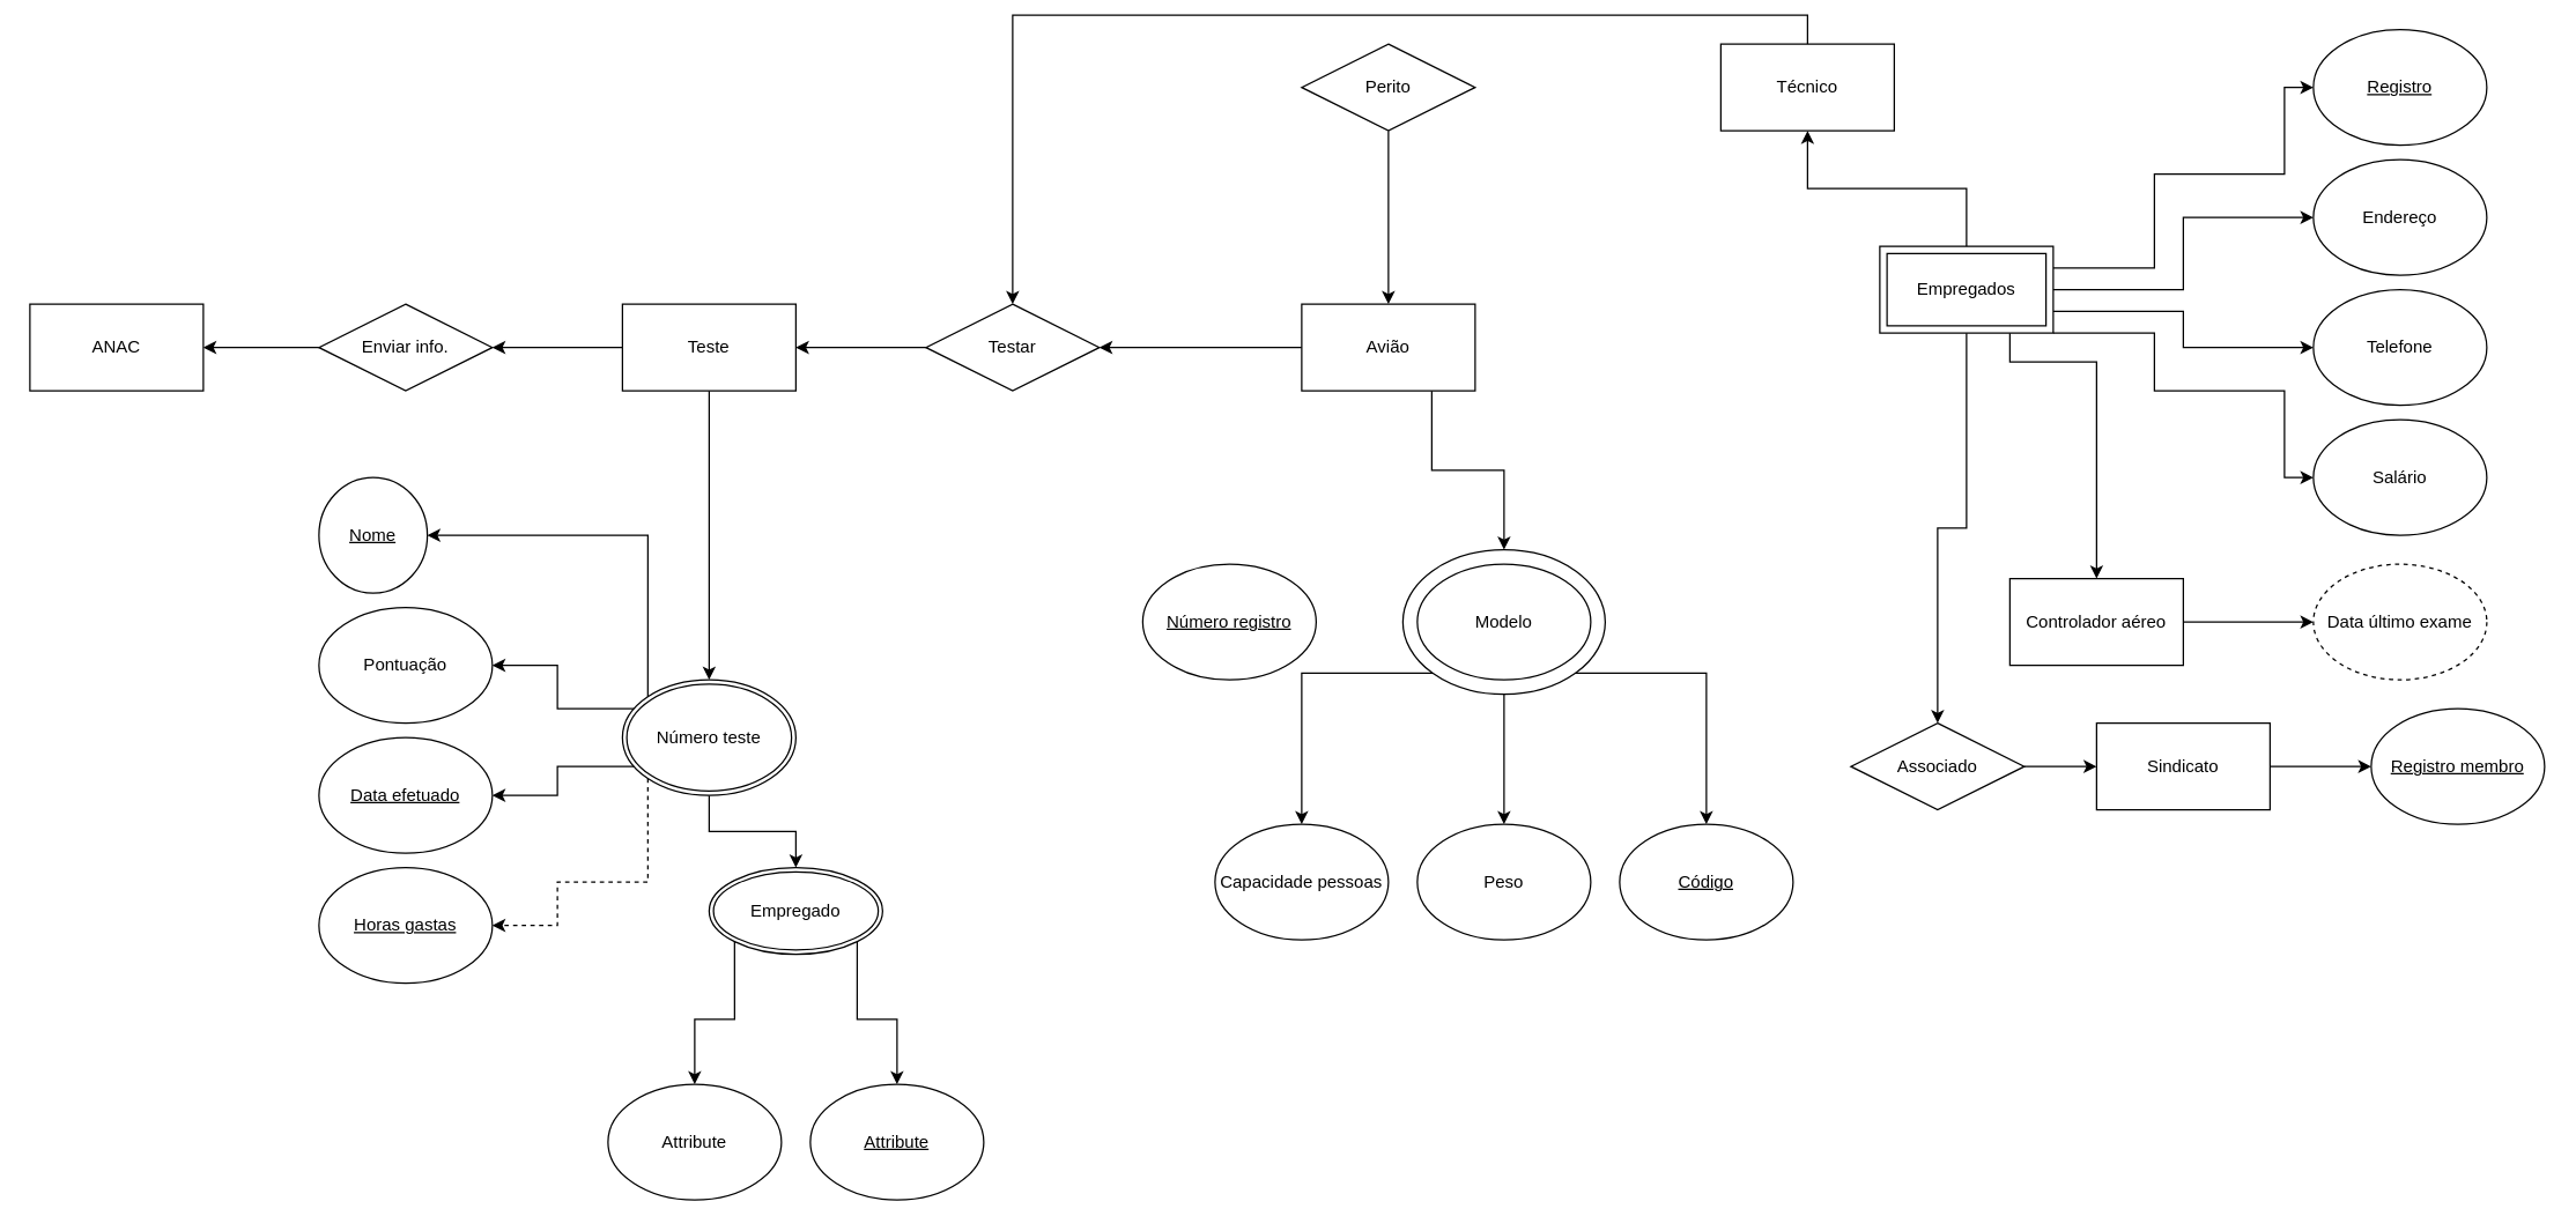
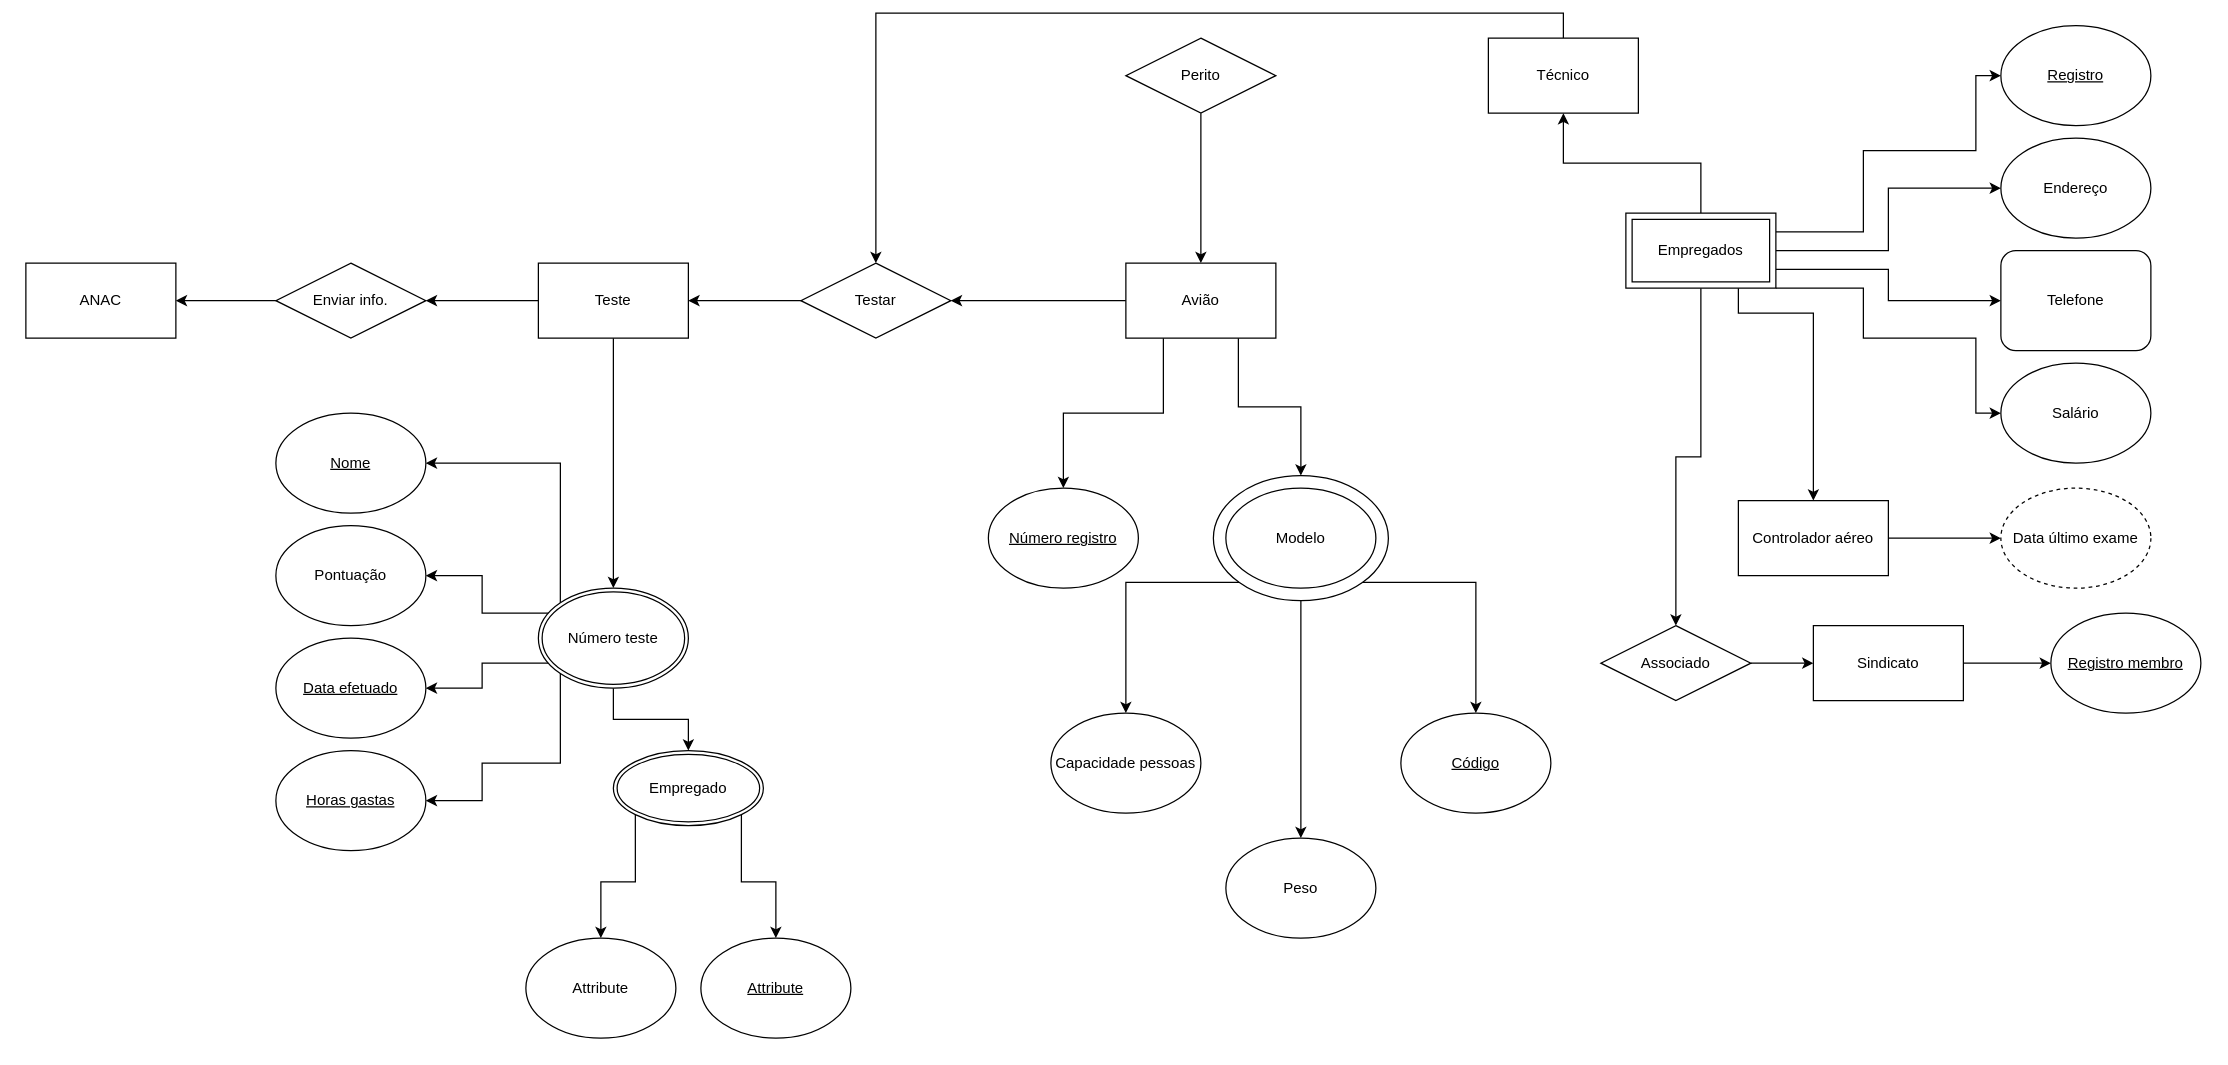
  <mxCell id="0" />
  <mxCell id="1" parent="0" />
+ <mxCell id="2" style="edgeStyle=orthogonalEdgeStyle;rounded=0;orthogonalLoop=1;jettySize=auto;html=1;exitX=0.25;exitY=1;exitDx=0;exitDy=0;entryX=0.5;entryY=0;entryDx=0;entryDy=0;" edge="1" parent="1" source="5" target="6"><mxGeometry relative="1" as="geometry" /></mxCell>
  <mxCell id="3" style="edgeStyle=orthogonalEdgeStyle;rounded=0;orthogonalLoop=1;jettySize=auto;html=1;exitX=0.75;exitY=1;exitDx=0;exitDy=0;entryX=0.5;entryY=0;entryDx=0;entryDy=0;" edge="1" parent="1" source="5" target="8"><mxGeometry relative="1" as="geometry" /></mxCell>
  <mxCell id="4" style="edgeStyle=orthogonalEdgeStyle;rounded=0;orthogonalLoop=1;jettySize=auto;html=1;exitX=0;exitY=0.5;exitDx=0;exitDy=0;entryX=1;entryY=0.5;entryDx=0;entryDy=0;" edge="1" parent="1" source="5" target="41"><mxGeometry relative="1" as="geometry" /></mxCell>
  <mxCell id="5" value="Avião" style="rounded=0;whiteSpace=wrap;html=1;" vertex="1" parent="1"><mxGeometry x="900" y="210" width="120" height="60" as="geometry" /></mxCell>
  <mxCell id="6" value="&lt;u&gt;Número registro&lt;/u&gt;" style="ellipse;whiteSpace=wrap;html=1;" vertex="1" parent="1"><mxGeometry x="790" y="390" width="120" height="80" as="geometry" /></mxCell>
  <mxCell id="7" value="" style="group" vertex="1" connectable="0" parent="1"><mxGeometry x="970" y="380" width="140" height="100" as="geometry" /></mxCell>
  <mxCell id="8" value="" style="ellipse;whiteSpace=wrap;html=1;" vertex="1" parent="7"><mxGeometry width="140" height="100" as="geometry" /></mxCell>
  <mxCell id="9" value="Modelo" style="ellipse;whiteSpace=wrap;html=1;" vertex="1" parent="7"><mxGeometry x="10" y="10" width="120" height="80" as="geometry" /></mxCell>
  <mxCell id="10" value="Capacidade pessoas" style="ellipse;whiteSpace=wrap;html=1;" vertex="1" parent="1"><mxGeometry x="840" y="570" width="120" height="80" as="geometry" /></mxCell>
- <mxCell id="11" value="Peso" style="ellipse;whiteSpace=wrap;html=1;" vertex="1" parent="1"><mxGeometry x="980" y="570" width="120" height="80" as="geometry" /></mxCell>
+ <mxCell id="11" value="Peso" style="ellipse;whiteSpace=wrap;html=1;" vertex="1" parent="1"><mxGeometry x="980" y="670" width="120" height="80" as="geometry" /></mxCell>
  <mxCell id="12" value="&lt;u&gt;Código&lt;/u&gt;" style="ellipse;whiteSpace=wrap;html=1;" vertex="1" parent="1"><mxGeometry x="1120" y="570" width="120" height="80" as="geometry" /></mxCell>
  <mxCell id="13" style="edgeStyle=orthogonalEdgeStyle;rounded=0;orthogonalLoop=1;jettySize=auto;html=1;exitX=0.5;exitY=1;exitDx=0;exitDy=0;entryX=0.5;entryY=0;entryDx=0;entryDy=0;" edge="1" parent="1" source="8" target="11"><mxGeometry relative="1" as="geometry" /></mxCell>
  <mxCell id="14" style="edgeStyle=orthogonalEdgeStyle;rounded=0;orthogonalLoop=1;jettySize=auto;html=1;exitX=1;exitY=1;exitDx=0;exitDy=0;entryX=0.5;entryY=0;entryDx=0;entryDy=0;" edge="1" parent="1" source="8" target="12"><mxGeometry relative="1" as="geometry" /></mxCell>
  <mxCell id="15" style="edgeStyle=orthogonalEdgeStyle;rounded=0;orthogonalLoop=1;jettySize=auto;html=1;exitX=0;exitY=1;exitDx=0;exitDy=0;entryX=0.5;entryY=0;entryDx=0;entryDy=0;" edge="1" parent="1" source="8" target="10"><mxGeometry relative="1" as="geometry" /></mxCell>
  <mxCell id="16" style="edgeStyle=orthogonalEdgeStyle;rounded=0;orthogonalLoop=1;jettySize=auto;html=1;exitX=1;exitY=0.5;exitDx=0;exitDy=0;entryX=0;entryY=0.5;entryDx=0;entryDy=0;" edge="1" parent="1" source="32" target="23"><mxGeometry relative="1" as="geometry" /></mxCell>
  <mxCell id="17" style="edgeStyle=orthogonalEdgeStyle;rounded=0;orthogonalLoop=1;jettySize=auto;html=1;exitX=0.5;exitY=0;exitDx=0;exitDy=0;entryX=0.5;entryY=0;entryDx=0;entryDy=0;" edge="1" parent="1" source="18" target="41"><mxGeometry relative="1" as="geometry" /></mxCell>
  <mxCell id="18" value="Técnico" style="rounded=0;whiteSpace=wrap;html=1;" vertex="1" parent="1"><mxGeometry x="1190" y="30" width="120" height="60" as="geometry" /></mxCell>
  <mxCell id="19" value="&lt;u&gt;Registro&lt;/u&gt;" style="ellipse;whiteSpace=wrap;html=1;" vertex="1" parent="1"><mxGeometry x="1600" y="20" width="120" height="80" as="geometry" /></mxCell>
  <mxCell id="20" value="Endereço" style="ellipse;whiteSpace=wrap;html=1;" vertex="1" parent="1"><mxGeometry x="1600" y="110" width="120" height="80" as="geometry" /></mxCell>
- <mxCell id="21" value="Telefone" style="ellipse;whiteSpace=wrap;html=1;" vertex="1" parent="1"><mxGeometry x="1600" y="200" width="120" height="80" as="geometry" /></mxCell>
+ <mxCell id="21" value="Telefone" style="whiteSpace=wrap;html=1;rounded=1;" vertex="1" parent="1"><mxGeometry x="1600" y="200" width="120" height="80" as="geometry" /></mxCell>
  <mxCell id="22" value="Salário" style="ellipse;whiteSpace=wrap;html=1;" vertex="1" parent="1"><mxGeometry x="1600" y="290" width="120" height="80" as="geometry" /></mxCell>
  <mxCell id="23" value="Data último exame" style="ellipse;whiteSpace=wrap;html=1;align=center;dashed=1;" vertex="1" parent="1"><mxGeometry x="1600" y="390" width="120" height="80" as="geometry" /></mxCell>
  <mxCell id="24" style="edgeStyle=orthogonalEdgeStyle;rounded=0;orthogonalLoop=1;jettySize=auto;html=1;exitX=0.5;exitY=0;exitDx=0;exitDy=0;entryX=0.5;entryY=1;entryDx=0;entryDy=0;" edge="1" parent="1" source="31" target="18"><mxGeometry relative="1" as="geometry" /></mxCell>
  <mxCell id="25" style="edgeStyle=orthogonalEdgeStyle;rounded=0;orthogonalLoop=1;jettySize=auto;html=1;exitX=1;exitY=1;exitDx=0;exitDy=0;entryX=0;entryY=0.5;entryDx=0;entryDy=0;" edge="1" parent="1" source="31" target="22"><mxGeometry relative="1" as="geometry"><Array as="points"><mxPoint x="1490" y="230" /><mxPoint x="1490" y="270" /><mxPoint x="1580" y="270" /><mxPoint x="1580" y="330" /></Array></mxGeometry></mxCell>
  <mxCell id="26" style="edgeStyle=orthogonalEdgeStyle;rounded=0;orthogonalLoop=1;jettySize=auto;html=1;exitX=1;exitY=0.75;exitDx=0;exitDy=0;entryX=0;entryY=0.5;entryDx=0;entryDy=0;" edge="1" parent="1" source="31" target="21"><mxGeometry relative="1" as="geometry" /></mxCell>
  <mxCell id="27" style="edgeStyle=orthogonalEdgeStyle;rounded=0;orthogonalLoop=1;jettySize=auto;html=1;exitX=1;exitY=0.5;exitDx=0;exitDy=0;entryX=0;entryY=0.5;entryDx=0;entryDy=0;" edge="1" parent="1" source="31" target="20"><mxGeometry relative="1" as="geometry" /></mxCell>
  <mxCell id="28" style="edgeStyle=orthogonalEdgeStyle;rounded=0;orthogonalLoop=1;jettySize=auto;html=1;exitX=1;exitY=0.25;exitDx=0;exitDy=0;entryX=0;entryY=0.5;entryDx=0;entryDy=0;" edge="1" parent="1" source="31" target="19"><mxGeometry relative="1" as="geometry"><Array as="points"><mxPoint x="1490" y="185" /><mxPoint x="1490" y="120" /><mxPoint x="1580" y="120" /><mxPoint x="1580" y="60" /></Array></mxGeometry></mxCell>
  <mxCell id="29" style="edgeStyle=orthogonalEdgeStyle;rounded=0;orthogonalLoop=1;jettySize=auto;html=1;exitX=0.75;exitY=1;exitDx=0;exitDy=0;entryX=0.5;entryY=0;entryDx=0;entryDy=0;" edge="1" parent="1" source="31" target="32"><mxGeometry relative="1" as="geometry"><Array as="points"><mxPoint x="1390" y="250" /><mxPoint x="1450" y="250" /></Array></mxGeometry></mxCell>
  <mxCell id="30" style="edgeStyle=orthogonalEdgeStyle;rounded=0;orthogonalLoop=1;jettySize=auto;html=1;exitX=0.5;exitY=1;exitDx=0;exitDy=0;entryX=0.5;entryY=0;entryDx=0;entryDy=0;" edge="1" parent="1" source="31" target="36"><mxGeometry relative="1" as="geometry" /></mxCell>
  <mxCell id="31" value="Empregados" style="shape=ext;margin=3;double=1;whiteSpace=wrap;html=1;align=center;" vertex="1" parent="1"><mxGeometry x="1300" y="170" width="120" height="60" as="geometry" /></mxCell>
  <mxCell id="32" value="Controlador aéreo" style="whiteSpace=wrap;html=1;align=center;" vertex="1" parent="1"><mxGeometry x="1390" y="400" width="120" height="60" as="geometry" /></mxCell>
  <mxCell id="33" style="edgeStyle=orthogonalEdgeStyle;rounded=0;orthogonalLoop=1;jettySize=auto;html=1;exitX=0.5;exitY=1;exitDx=0;exitDy=0;entryX=0.5;entryY=0;entryDx=0;entryDy=0;" edge="1" parent="1" source="34" target="5"><mxGeometry relative="1" as="geometry" /></mxCell>
  <mxCell id="34" value="Perito" style="shape=rhombus;perimeter=rhombusPerimeter;whiteSpace=wrap;html=1;align=center;" vertex="1" parent="1"><mxGeometry x="900" y="30" width="120" height="60" as="geometry" /></mxCell>
  <mxCell id="35" style="edgeStyle=orthogonalEdgeStyle;rounded=0;orthogonalLoop=1;jettySize=auto;html=1;exitX=1;exitY=0.5;exitDx=0;exitDy=0;entryX=0;entryY=0.5;entryDx=0;entryDy=0;" edge="1" parent="1" source="36" target="38"><mxGeometry relative="1" as="geometry" /></mxCell>
  <mxCell id="36" value="Associado" style="shape=rhombus;perimeter=rhombusPerimeter;whiteSpace=wrap;html=1;align=center;" vertex="1" parent="1"><mxGeometry x="1280" y="500" width="120" height="60" as="geometry" /></mxCell>
  <mxCell id="37" style="edgeStyle=orthogonalEdgeStyle;rounded=0;orthogonalLoop=1;jettySize=auto;html=1;exitX=1;exitY=0.5;exitDx=0;exitDy=0;entryX=0;entryY=0.5;entryDx=0;entryDy=0;" edge="1" parent="1" source="38" target="39"><mxGeometry relative="1" as="geometry" /></mxCell>
  <mxCell id="38" value="Sindicato" style="whiteSpace=wrap;html=1;align=center;" vertex="1" parent="1"><mxGeometry x="1450" y="500" width="120" height="60" as="geometry" /></mxCell>
  <mxCell id="39" value="Registro membro" style="ellipse;whiteSpace=wrap;html=1;align=center;fontStyle=4;" vertex="1" parent="1"><mxGeometry x="1640" y="490" width="120" height="80" as="geometry" /></mxCell>
  <mxCell id="40" style="edgeStyle=orthogonalEdgeStyle;rounded=0;orthogonalLoop=1;jettySize=auto;html=1;exitX=0;exitY=0.5;exitDx=0;exitDy=0;entryX=1;entryY=0.5;entryDx=0;entryDy=0;" edge="1" parent="1" source="41" target="44"><mxGeometry relative="1" as="geometry" /></mxCell>
  <mxCell id="41" value="Testar" style="shape=rhombus;perimeter=rhombusPerimeter;whiteSpace=wrap;html=1;align=center;" vertex="1" parent="1"><mxGeometry x="640" y="210" width="120" height="60" as="geometry" /></mxCell>
  <mxCell id="42" style="edgeStyle=orthogonalEdgeStyle;rounded=0;orthogonalLoop=1;jettySize=auto;html=1;exitX=0.5;exitY=1;exitDx=0;exitDy=0;entryX=0.5;entryY=0;entryDx=0;entryDy=0;" edge="1" parent="1" source="44" target="50"><mxGeometry relative="1" as="geometry" /></mxCell>
  <mxCell id="43" style="edgeStyle=orthogonalEdgeStyle;rounded=0;orthogonalLoop=1;jettySize=auto;html=1;exitX=0;exitY=0.5;exitDx=0;exitDy=0;entryX=1;entryY=0.5;entryDx=0;entryDy=0;" edge="1" parent="1" source="44" target="62"><mxGeometry relative="1" as="geometry" /></mxCell>
  <mxCell id="44" value="Teste" style="whiteSpace=wrap;html=1;align=center;" vertex="1" parent="1"><mxGeometry x="430" y="210" width="120" height="60" as="geometry" /></mxCell>
  <mxCell id="45" style="edgeStyle=orthogonalEdgeStyle;rounded=0;orthogonalLoop=1;jettySize=auto;html=1;exitX=0;exitY=0;exitDx=0;exitDy=0;entryX=1;entryY=0.5;entryDx=0;entryDy=0;" edge="1" parent="1" source="50" target="51"><mxGeometry relative="1" as="geometry"><Array as="points"><mxPoint x="448" y="370" /></Array></mxGeometry></mxCell>
  <mxCell id="46" style="edgeStyle=orthogonalEdgeStyle;rounded=0;orthogonalLoop=1;jettySize=auto;html=1;exitX=0;exitY=0.5;exitDx=0;exitDy=0;entryX=1;entryY=0.5;entryDx=0;entryDy=0;" edge="1" parent="1" source="50" target="54"><mxGeometry relative="1" as="geometry"><Array as="points"><mxPoint x="440" y="510" /><mxPoint x="440" y="490" /><mxPoint x="385" y="490" /><mxPoint x="385" y="460" /></Array></mxGeometry></mxCell>
  <mxCell id="47" style="edgeStyle=orthogonalEdgeStyle;rounded=0;orthogonalLoop=1;jettySize=auto;html=1;exitX=0;exitY=0.5;exitDx=0;exitDy=0;entryX=1;entryY=0.5;entryDx=0;entryDy=0;" edge="1" parent="1" source="50" target="53"><mxGeometry relative="1" as="geometry"><Array as="points"><mxPoint x="440" y="510" /><mxPoint x="440" y="530" /><mxPoint x="385" y="530" /><mxPoint x="385" y="550" /></Array></mxGeometry></mxCell>
- <mxCell id="48" style="edgeStyle=orthogonalEdgeStyle;rounded=0;orthogonalLoop=1;jettySize=auto;html=1;exitX=0;exitY=1;exitDx=0;exitDy=0;entryX=1;entryY=0.5;entryDx=0;entryDy=0;dashed=1;" edge="1" parent="1" source="50" target="52"><mxGeometry relative="1" as="geometry"><Array as="points"><mxPoint x="448" y="610" /><mxPoint x="385" y="610" /><mxPoint x="385" y="640" /></Array></mxGeometry></mxCell>
+ <mxCell id="48" style="edgeStyle=orthogonalEdgeStyle;rounded=0;orthogonalLoop=1;jettySize=auto;html=1;exitX=0;exitY=1;exitDx=0;exitDy=0;entryX=1;entryY=0.5;entryDx=0;entryDy=0;" edge="1" parent="1" source="50" target="52"><mxGeometry relative="1" as="geometry"><Array as="points"><mxPoint x="448" y="610" /><mxPoint x="385" y="610" /><mxPoint x="385" y="640" /></Array></mxGeometry></mxCell>
  <mxCell id="49" style="edgeStyle=orthogonalEdgeStyle;rounded=0;orthogonalLoop=1;jettySize=auto;html=1;exitX=0.5;exitY=1;exitDx=0;exitDy=0;entryX=0.5;entryY=0;entryDx=0;entryDy=0;" edge="1" parent="1" source="50" target="59"><mxGeometry relative="1" as="geometry" /></mxCell>
  <mxCell id="50" value="Número teste" style="ellipse;shape=doubleEllipse;margin=3;whiteSpace=wrap;html=1;align=center;" vertex="1" parent="1"><mxGeometry x="430" y="470" width="120" height="80" as="geometry" /></mxCell>
- <mxCell id="51" value="Nome" style="ellipse;whiteSpace=wrap;html=1;align=center;fontStyle=4;" vertex="1" parent="1"><mxGeometry x="220" y="330" width="75" height="80" as="geometry" /></mxCell>
+ <mxCell id="51" value="Nome" style="ellipse;whiteSpace=wrap;html=1;align=center;fontStyle=4;" vertex="1" parent="1"><mxGeometry x="220" y="330" width="120" height="80" as="geometry" /></mxCell>
  <mxCell id="52" value="Horas gastas" style="ellipse;whiteSpace=wrap;html=1;align=center;fontStyle=4;" vertex="1" parent="1"><mxGeometry x="220" y="600" width="120" height="80" as="geometry" /></mxCell>
  <mxCell id="53" value="Data efetuado" style="ellipse;whiteSpace=wrap;html=1;align=center;fontStyle=4;" vertex="1" parent="1"><mxGeometry x="220" y="510" width="120" height="80" as="geometry" /></mxCell>
  <mxCell id="54" value="Pontuação" style="ellipse;whiteSpace=wrap;html=1;align=center;" vertex="1" parent="1"><mxGeometry x="220" y="420" width="120" height="80" as="geometry" /></mxCell>
  <mxCell id="55" value="Attribute" style="ellipse;whiteSpace=wrap;html=1;align=center;fontStyle=4;" vertex="1" parent="1"><mxGeometry x="560" y="750" width="120" height="80" as="geometry" /></mxCell>
  <mxCell id="56" value="Attribute" style="ellipse;whiteSpace=wrap;html=1;align=center;" vertex="1" parent="1"><mxGeometry x="420" y="750" width="120" height="80" as="geometry" /></mxCell>
  <mxCell id="57" style="edgeStyle=orthogonalEdgeStyle;rounded=0;orthogonalLoop=1;jettySize=auto;html=1;exitX=0;exitY=1;exitDx=0;exitDy=0;entryX=0.5;entryY=0;entryDx=0;entryDy=0;" edge="1" parent="1" source="59" target="56"><mxGeometry relative="1" as="geometry" /></mxCell>
  <mxCell id="58" style="edgeStyle=orthogonalEdgeStyle;rounded=0;orthogonalLoop=1;jettySize=auto;html=1;exitX=1;exitY=1;exitDx=0;exitDy=0;entryX=0.5;entryY=0;entryDx=0;entryDy=0;" edge="1" parent="1" source="59" target="55"><mxGeometry relative="1" as="geometry" /></mxCell>
  <mxCell id="59" value="Empregado" style="ellipse;shape=doubleEllipse;margin=3;whiteSpace=wrap;html=1;align=center;" vertex="1" parent="1"><mxGeometry x="490" y="600" width="120" height="60" as="geometry" /></mxCell>
  <mxCell id="60" value="ANAC" style="whiteSpace=wrap;html=1;align=center;" vertex="1" parent="1"><mxGeometry x="20" y="210" width="120" height="60" as="geometry" /></mxCell>
  <mxCell id="61" style="edgeStyle=orthogonalEdgeStyle;rounded=0;orthogonalLoop=1;jettySize=auto;html=1;exitX=0;exitY=0.5;exitDx=0;exitDy=0;entryX=1;entryY=0.5;entryDx=0;entryDy=0;" edge="1" parent="1" source="62" target="60"><mxGeometry relative="1" as="geometry" /></mxCell>
  <mxCell id="62" value="Enviar info." style="shape=rhombus;perimeter=rhombusPerimeter;whiteSpace=wrap;html=1;align=center;" vertex="1" parent="1"><mxGeometry x="220" y="210" width="120" height="60" as="geometry" /></mxCell>
